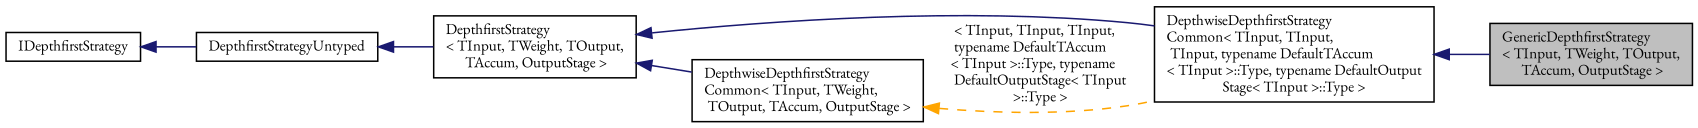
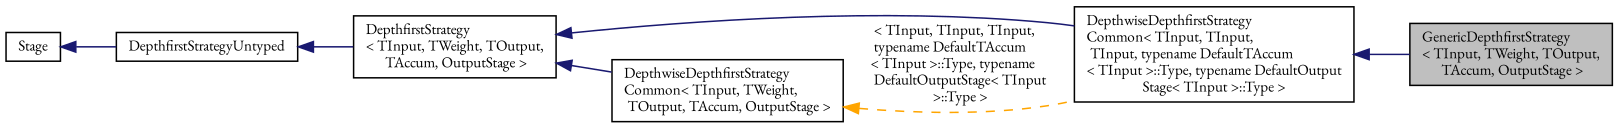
  digraph {
    rankdir=LR
    fontname="EB Garamond"
    node [color=black fillcolor=white fontname="EB Garamond" fontsize=10 shape=record style=filled]
    edge [color=midnightblue dir=back fontname="EB Garamond" fontsize=10 labelfontname=Helvetica labelfontsize=10 style=solid]
    n1 [fillcolor=grey75 fontcolor=black height=0.2 label="GenericDepthfirstStrategy\l\< TInput, TWeight, TOutput,\l TAccum, OutputStage \>" width=0.4]
    n2 [height=0.2 label="DepthwiseDepthfirstStrategy\lCommon\< TInput, TInput,\l TInput, typename DefaultTAccum\l\< TInput \>::Type, typename DefaultOutput\lStage\< TInput \>::Type \>" width=0.4]
    n3 [height=0.2 label="DepthfirstStrategy\l\< TInput, TWeight, TOutput,\l TAccum, OutputStage \>" width=0.4]
    n4 [height=0.2 label="DepthwiseDepthfirstStrategy\lCommon\< TInput, TWeight,\l TOutput, TAccum, OutputStage \>" width=0.4]
    n5 [height=0.2 label=DepthfirstStrategyUntyped width=0.4]
-   n6 [height=0.2 label=IDepthfirstStrategy width=0.4]
+   n6 [height=0.2 label=Stage width=0.4]
    n2 -> n1
    n3 -> n2
    n3 -> n4
    n4 -> n2 [color=orange label=" \< TInput, TInput, TInput,\l typename DefaultTAccum\l\< TInput \>::Type, typename\l DefaultOutputStage\< TInput\l \>::Type \>" style=dashed]
    n5 -> n3
    n6 -> n5
  }
